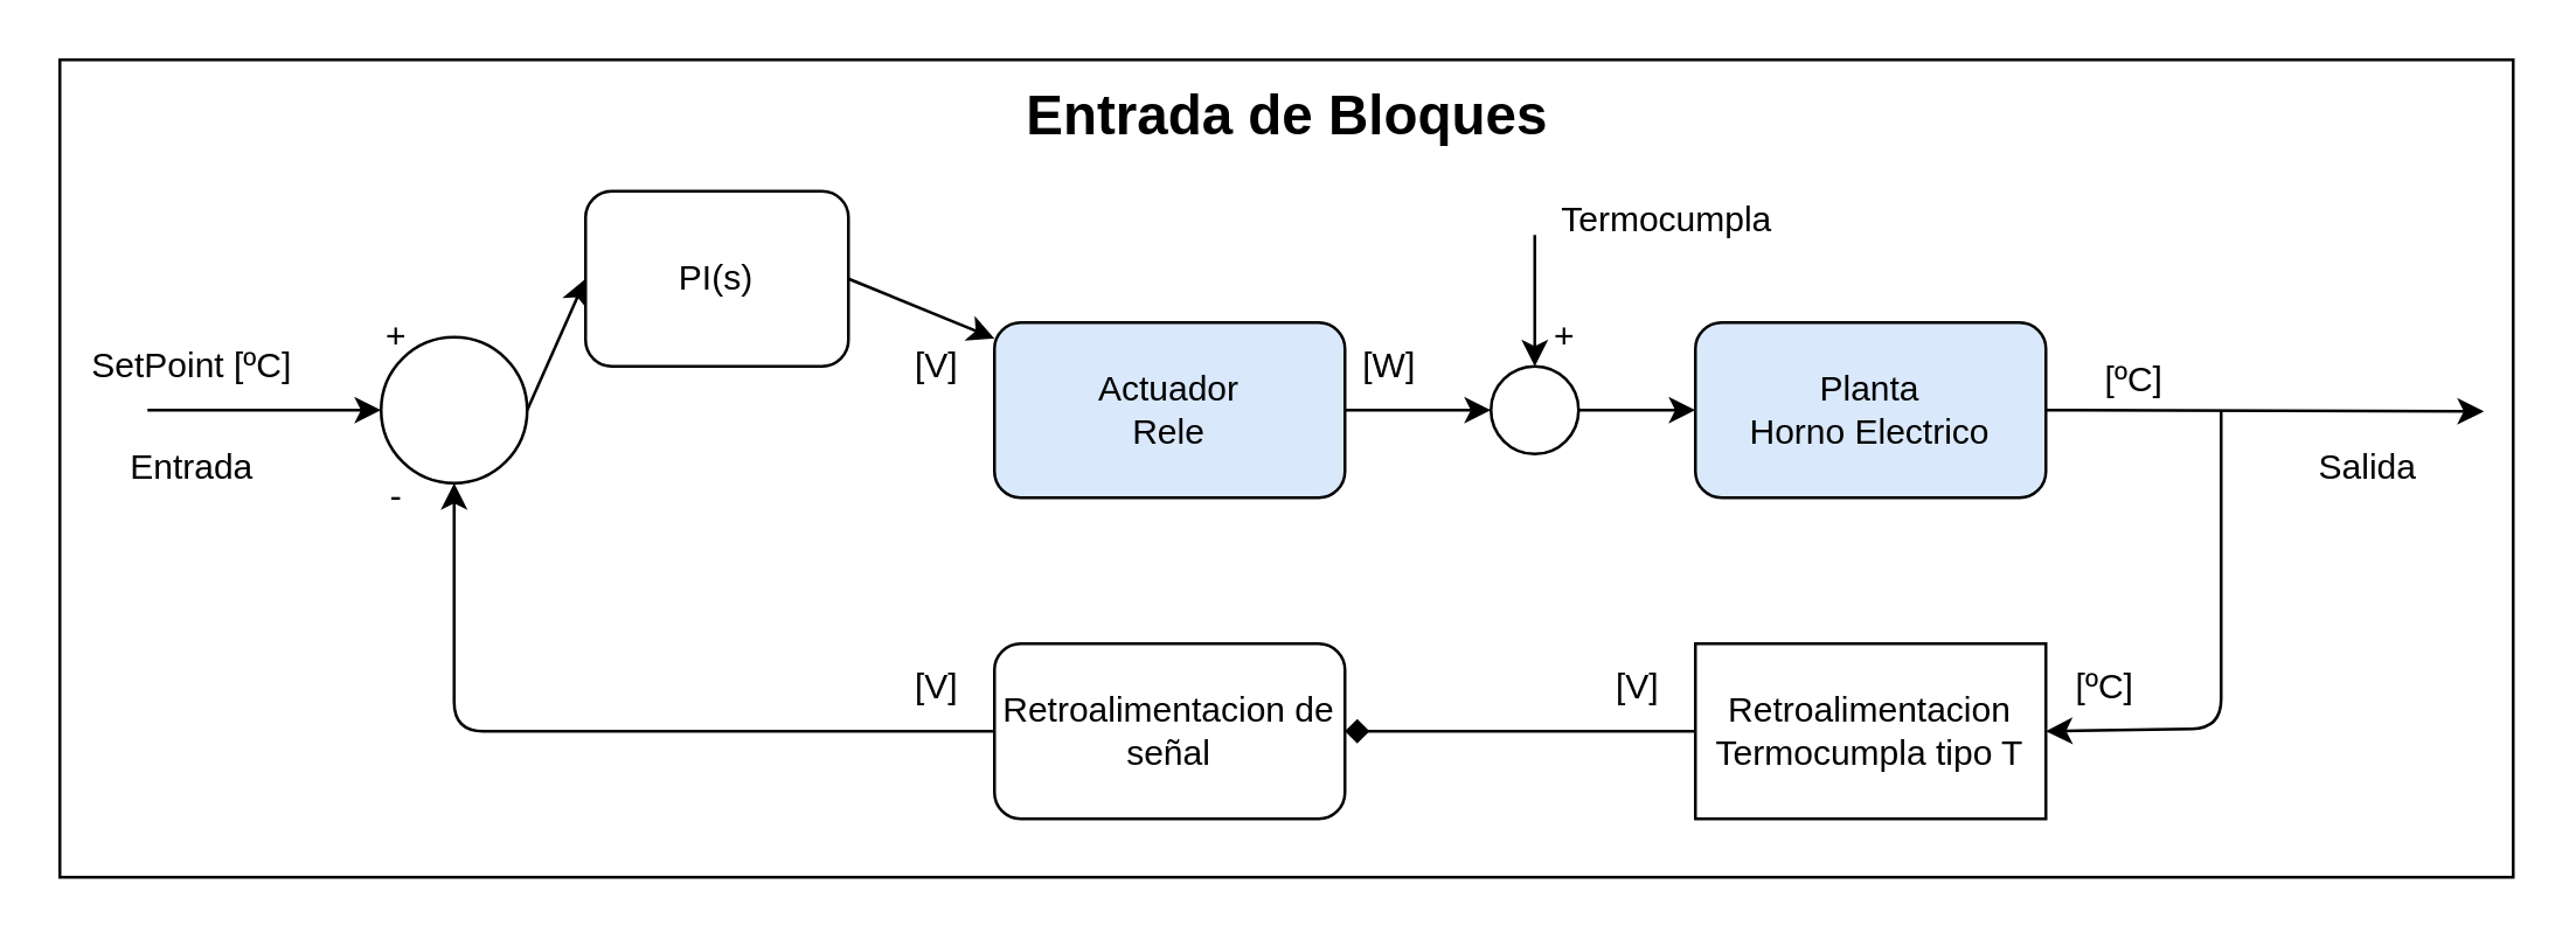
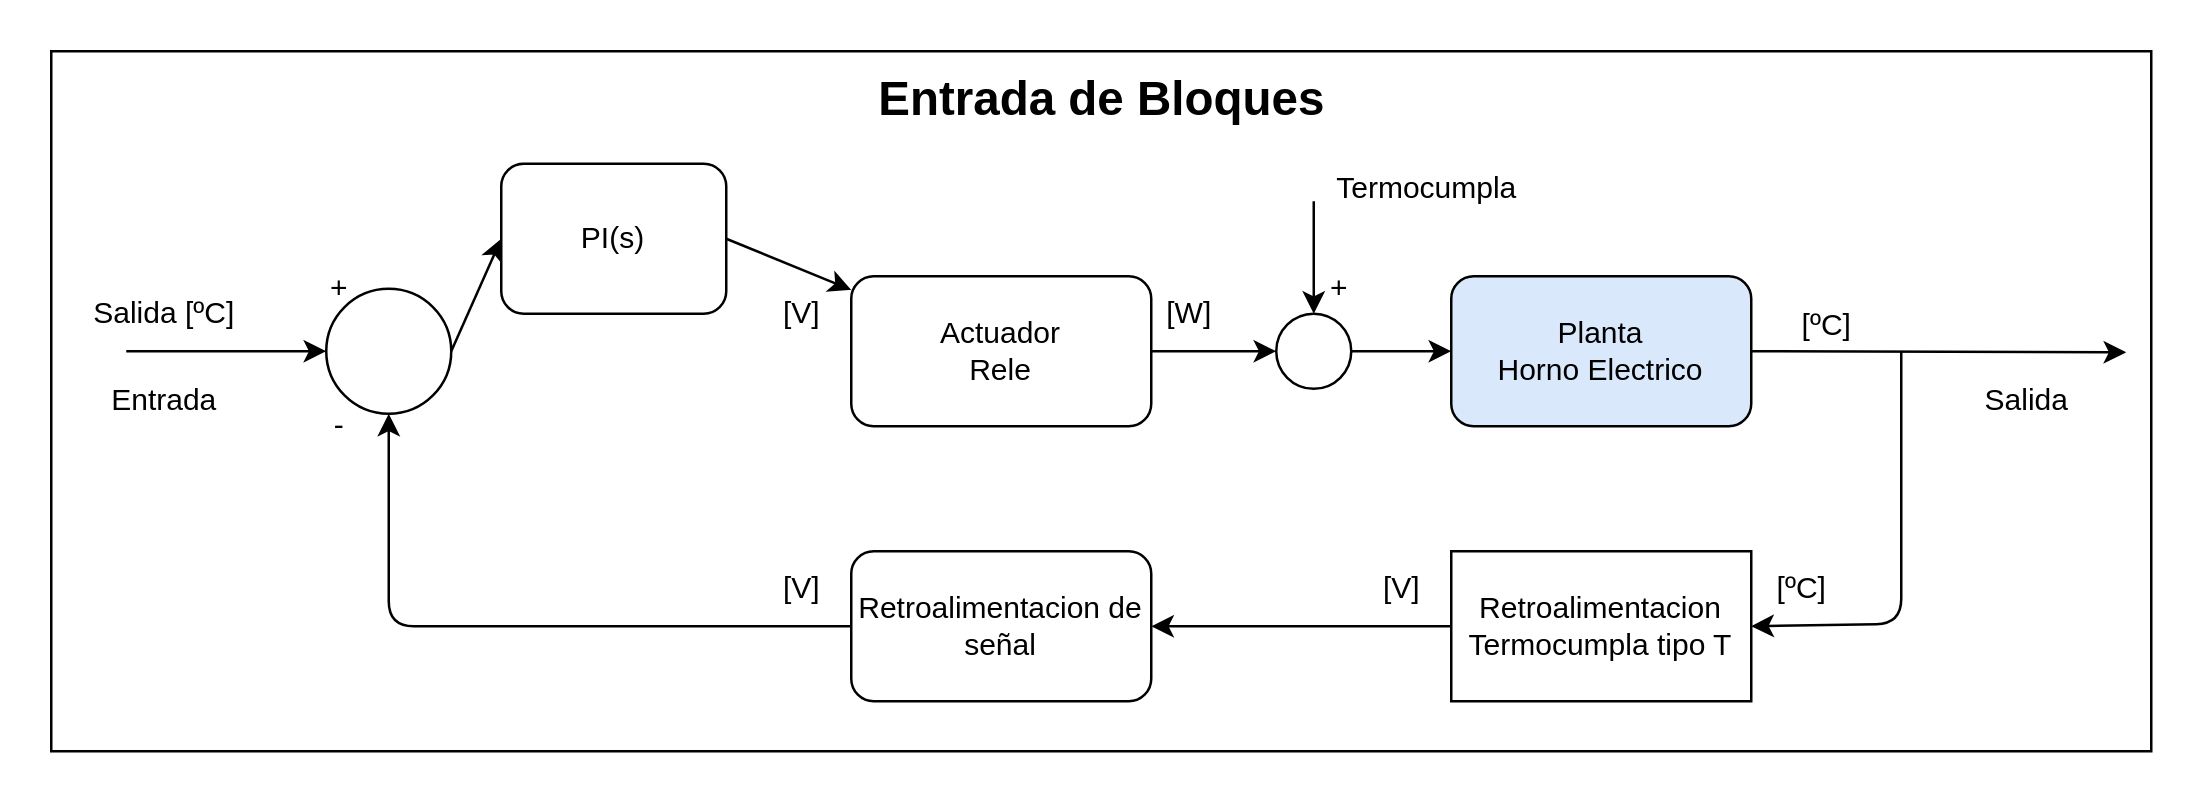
  <mxCell id="0" />
  <mxCell id="1" parent="0" />
  <mxCell id="2" value="" style="whiteSpace=wrap;html=1;" parent="1" vertex="1"><mxGeometry x="20" y="20" width="840" height="280" as="geometry" /></mxCell>
  <mxCell id="3" style="edgeStyle=none;html=1;exitX=1;exitY=0.5;exitDx=0;exitDy=0;" parent="1" source="4" edge="1"><mxGeometry relative="1" as="geometry"><mxPoint x="850" y="140.429" as="targetPoint" /><Array as="points" /></mxGeometry></mxCell>
  <mxCell id="4" value="Planta&lt;div&gt;Horno Electrico&lt;/div&gt;" style="rounded=1;whiteSpace=wrap;html=1;fillColor=#dae8fc;" parent="1" vertex="1"><mxGeometry x="580" y="110" width="120" height="60" as="geometry" /></mxCell>
  <mxCell id="5" style="edgeStyle=none;html=1;exitX=1;exitY=0.5;exitDx=0;exitDy=0;entryX=0;entryY=0.5;entryDx=0;entryDy=0;" parent="1" source="6" target="25" edge="1"><mxGeometry relative="1" as="geometry" /></mxCell>
- <mxCell id="6" value="Actuador&lt;div&gt;Rele&lt;/div&gt;" style="rounded=1;whiteSpace=wrap;html=1;fillColor=#dae8fc;" parent="1" vertex="1"><mxGeometry x="340" y="110" width="120" height="60" as="geometry" /></mxCell>
+ <mxCell id="6" value="Actuador&lt;div&gt;Rele&lt;/div&gt;" style="rounded=1;whiteSpace=wrap;html=1;" parent="1" vertex="1"><mxGeometry x="340" y="110" width="120" height="60" as="geometry" /></mxCell>
  <mxCell id="7" value="" style="edgeStyle=none;html=1;entryX=1;entryY=0.5;entryDx=0;entryDy=0;" parent="1" target="10" edge="1"><mxGeometry relative="1" as="geometry"><mxPoint x="760" y="140" as="sourcePoint" /><mxPoint x="700" y="249.29" as="targetPoint" /><Array as="points"><mxPoint x="760" y="249" /></Array></mxGeometry></mxCell>
  <mxCell id="8" style="edgeStyle=none;html=1;entryX=0.5;entryY=1;entryDx=0;entryDy=0;exitX=0;exitY=0.5;exitDx=0;exitDy=0;" parent="1" source="29" target="12" edge="1"><mxGeometry relative="1" as="geometry"><Array as="points"><mxPoint x="155" y="250" /></Array><mxPoint x="310" y="250" as="sourcePoint" /></mxGeometry></mxCell>
- <mxCell id="9" style="edgeStyle=none;html=1;exitX=0;exitY=0.5;exitDx=0;exitDy=0;entryX=1;entryY=0.5;entryDx=0;entryDy=0;endArrow=diamond;" parent="1" source="10" target="29" edge="1"><mxGeometry relative="1" as="geometry" /></mxCell>
+ <mxCell id="9" style="edgeStyle=none;html=1;exitX=0;exitY=0.5;exitDx=0;exitDy=0;entryX=1;entryY=0.5;entryDx=0;entryDy=0;" parent="1" source="10" target="29" edge="1"><mxGeometry relative="1" as="geometry" /></mxCell>
  <mxCell id="10" value="&lt;span style=&quot;color: rgb(0, 0, 0);&quot;&gt;Retroalimentacion&lt;/span&gt;&lt;div&gt;Termocumpla tipo T&lt;/div&gt;" style="whiteSpace=wrap;html=1;rounded=0;" parent="1" vertex="1"><mxGeometry x="580" y="220" width="120" height="60" as="geometry" /></mxCell>
  <mxCell id="11" style="edgeStyle=none;html=1;exitX=1;exitY=0.5;exitDx=0;exitDy=0;entryX=0;entryY=0.5;entryDx=0;entryDy=0;" parent="1" source="12" target="33" edge="1"><mxGeometry relative="1" as="geometry" /></mxCell>
  <mxCell id="12" value="" style="ellipse;whiteSpace=wrap;html=1;" parent="1" vertex="1"><mxGeometry x="130" y="115" width="50" height="50" as="geometry" /></mxCell>
  <mxCell id="13" value="[ºC]" style="text;html=1;align=center;verticalAlign=middle;resizable=0;points=[];autosize=1;strokeColor=none;fillColor=none;" parent="1" vertex="1"><mxGeometry x="710" y="115" width="40" height="30" as="geometry" /></mxCell>
  <mxCell id="14" value="[ºC]" style="text;html=1;align=center;verticalAlign=middle;resizable=0;points=[];autosize=1;strokeColor=none;fillColor=none;" parent="1" vertex="1"><mxGeometry x="700" y="220" width="40" height="30" as="geometry" /></mxCell>
  <mxCell id="15" value="[V]" style="text;html=1;align=center;verticalAlign=middle;resizable=0;points=[];autosize=1;strokeColor=none;fillColor=none;" parent="1" vertex="1"><mxGeometry x="540" y="220" width="40" height="30" as="geometry" /></mxCell>
  <mxCell id="16" value="" style="edgeStyle=none;orthogonalLoop=1;jettySize=auto;html=1;entryX=0;entryY=0.5;entryDx=0;entryDy=0;" parent="1" target="12" edge="1"><mxGeometry width="100" relative="1" as="geometry"><mxPoint x="50" y="140" as="sourcePoint" /><mxPoint x="-5" y="140" as="targetPoint" /><Array as="points" /></mxGeometry></mxCell>
  <mxCell id="17" value="Entrada" style="text;html=1;align=center;verticalAlign=middle;resizable=0;points=[];autosize=1;strokeColor=none;fillColor=none;" parent="1" vertex="1"><mxGeometry x="30" y="145" width="70" height="30" as="geometry" /></mxCell>
- <mxCell id="18" value="SetPoint [ºC]" style="text;html=1;align=center;verticalAlign=middle;resizable=0;points=[];autosize=1;strokeColor=none;fillColor=none;" parent="1" vertex="1"><mxGeometry x="20" y="110" width="90" height="30" as="geometry" /></mxCell>
+ <mxCell id="18" value="Salida [ºC]" style="text;html=1;align=center;verticalAlign=middle;resizable=0;points=[];autosize=1;strokeColor=none;fillColor=none;" parent="1" vertex="1"><mxGeometry x="20" y="110" width="90" height="30" as="geometry" /></mxCell>
  <mxCell id="19" value="+" style="text;html=1;align=center;verticalAlign=middle;resizable=0;points=[];autosize=1;strokeColor=none;fillColor=none;" parent="1" vertex="1"><mxGeometry x="120" y="100" width="30" height="30" as="geometry" /></mxCell>
  <mxCell id="20" value="-" style="text;html=1;align=center;verticalAlign=middle;resizable=0;points=[];autosize=1;strokeColor=none;fillColor=none;" parent="1" vertex="1"><mxGeometry x="120" y="155" width="30" height="30" as="geometry" /></mxCell>
  <mxCell id="21" value="[V]" style="text;html=1;align=center;verticalAlign=middle;resizable=0;points=[];autosize=1;strokeColor=none;fillColor=none;" parent="1" vertex="1"><mxGeometry x="300" y="110" width="40" height="30" as="geometry" /></mxCell>
  <mxCell id="22" value="[W]" style="text;html=1;align=center;verticalAlign=middle;resizable=0;points=[];autosize=1;strokeColor=none;fillColor=none;" parent="1" vertex="1"><mxGeometry x="455" y="110" width="40" height="30" as="geometry" /></mxCell>
  <mxCell id="23" value="Salida" style="text;html=1;align=center;verticalAlign=middle;resizable=0;points=[];autosize=1;strokeColor=none;fillColor=none;" parent="1" vertex="1"><mxGeometry x="780" y="145" width="60" height="30" as="geometry" /></mxCell>
  <mxCell id="24" style="edgeStyle=none;html=1;exitX=1;exitY=0.5;exitDx=0;exitDy=0;entryX=0;entryY=0.5;entryDx=0;entryDy=0;" parent="1" source="25" target="4" edge="1"><mxGeometry relative="1" as="geometry" /></mxCell>
  <mxCell id="25" value="" style="ellipse;whiteSpace=wrap;html=1;" parent="1" vertex="1"><mxGeometry x="510" y="125" width="30" height="30" as="geometry" /></mxCell>
  <mxCell id="26" value="+" style="text;html=1;align=center;verticalAlign=middle;resizable=0;points=[];autosize=1;strokeColor=none;fillColor=none;" parent="1" vertex="1"><mxGeometry x="520" y="100" width="30" height="30" as="geometry" /></mxCell>
  <mxCell id="27" value="" style="edgeStyle=none;orthogonalLoop=1;jettySize=auto;html=1;entryX=0.5;entryY=0;entryDx=0;entryDy=0;" parent="1" target="25" edge="1"><mxGeometry width="100" relative="1" as="geometry"><mxPoint x="525" y="80" as="sourcePoint" /><mxPoint x="540" y="60" as="targetPoint" /><Array as="points" /></mxGeometry></mxCell>
  <mxCell id="28" value="Termocumpla" style="text;html=1;align=center;verticalAlign=middle;resizable=0;points=[];autosize=1;strokeColor=none;fillColor=none;" parent="1" vertex="1"><mxGeometry x="520" y="60" width="100" height="30" as="geometry" /></mxCell>
  <mxCell id="29" value="Retroalimentacion de señal" style="rounded=1;whiteSpace=wrap;html=1;" parent="1" vertex="1"><mxGeometry x="340" y="220" width="120" height="60" as="geometry" /></mxCell>
  <mxCell id="30" value="[V]" style="text;html=1;align=center;verticalAlign=middle;resizable=0;points=[];autosize=1;strokeColor=none;fillColor=none;" parent="1" vertex="1"><mxGeometry x="300" y="220" width="40" height="30" as="geometry" /></mxCell>
  <mxCell id="31" value="&lt;b&gt;&lt;font style=&quot;font-size: 19px;&quot;&gt;Entrada de Bloques&lt;/font&gt;&lt;/b&gt;" style="text;html=1;align=center;verticalAlign=middle;resizable=0;points=[];autosize=1;strokeColor=none;fillColor=none;" parent="1" vertex="1"><mxGeometry x="330" y="20" width="220" height="40" as="geometry" /></mxCell>
  <mxCell id="32" style="edgeStyle=none;html=1;exitX=1;exitY=0.5;exitDx=0;exitDy=0;" parent="1" source="33" target="6" edge="1"><mxGeometry relative="1" as="geometry" /></mxCell>
  <mxCell id="33" value="PI(s)" style="rounded=1;whiteSpace=wrap;html=1;" parent="1" vertex="1"><mxGeometry x="200" y="65" width="90" height="60" as="geometry" /></mxCell>
